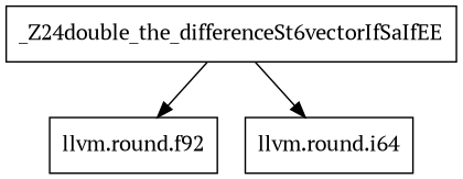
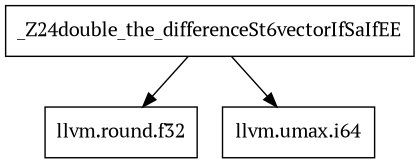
  digraph {
    fontname="PT Serif"
    node [fontname="PT Serif" shape=box]
    edge [fontname="PT Serif"]
    n1 [label=_Z24double_the_differenceSt6vectorIfSaIfEE]
-   n2 [label="llvm.round.f92"]
-   n3 [label="llvm.round.i64"]
+   n2 [label="llvm.round.f32"]
+   n3 [label="llvm.umax.i64"]
    n1 -> n2
    n1 -> n3
  }
